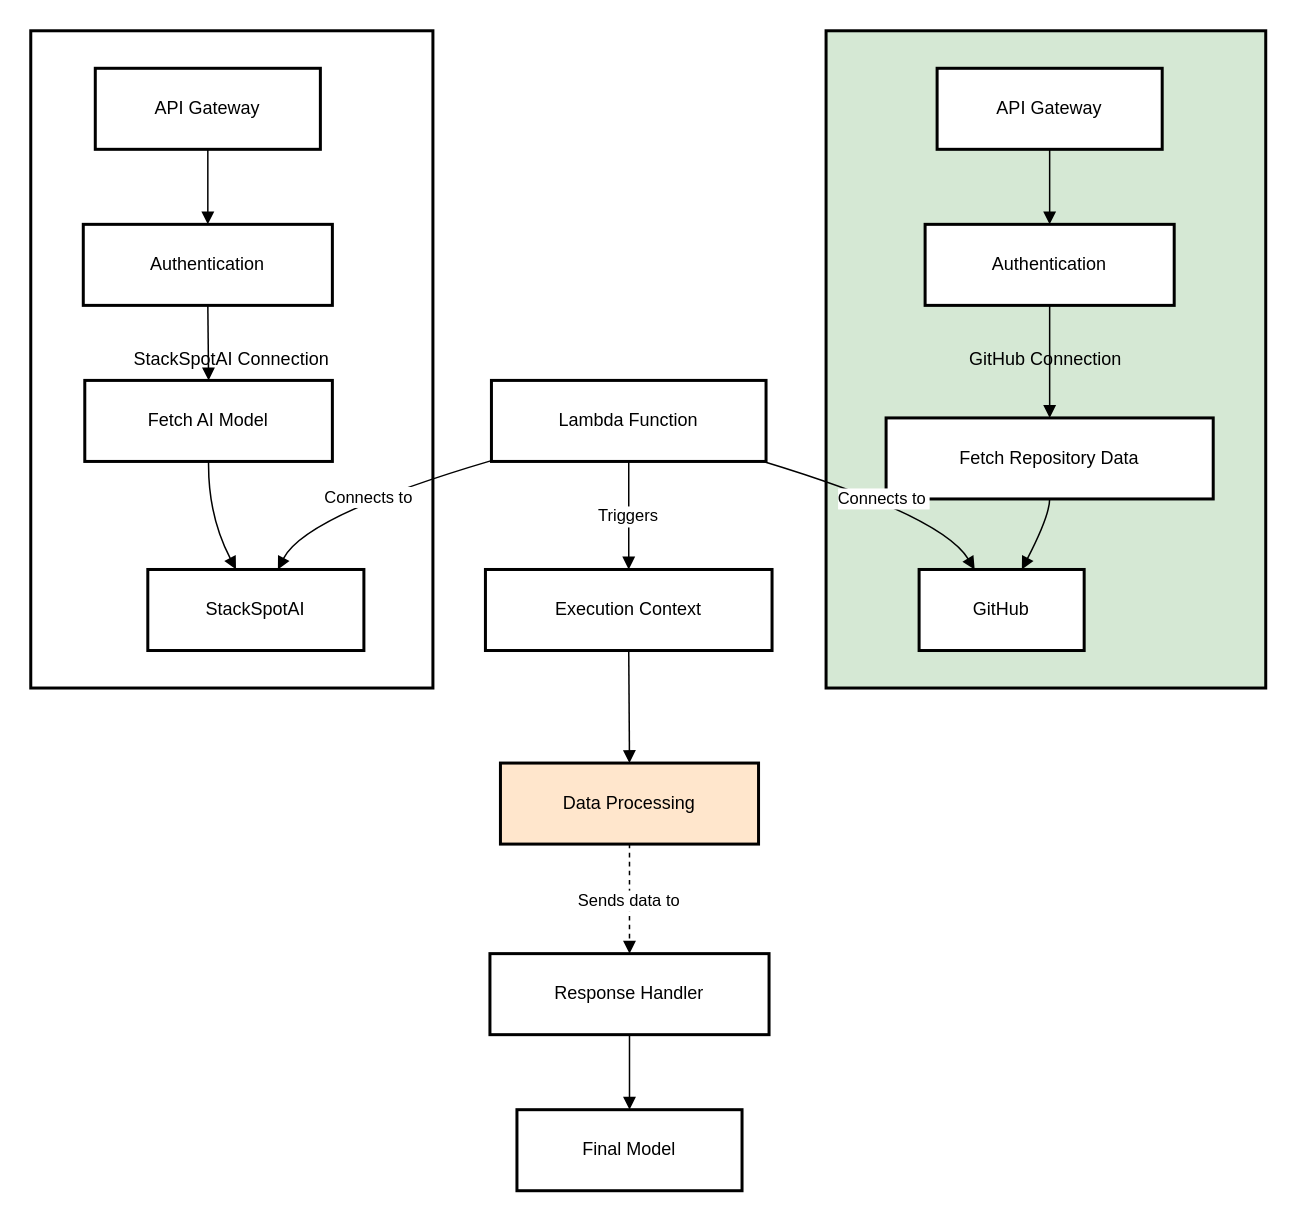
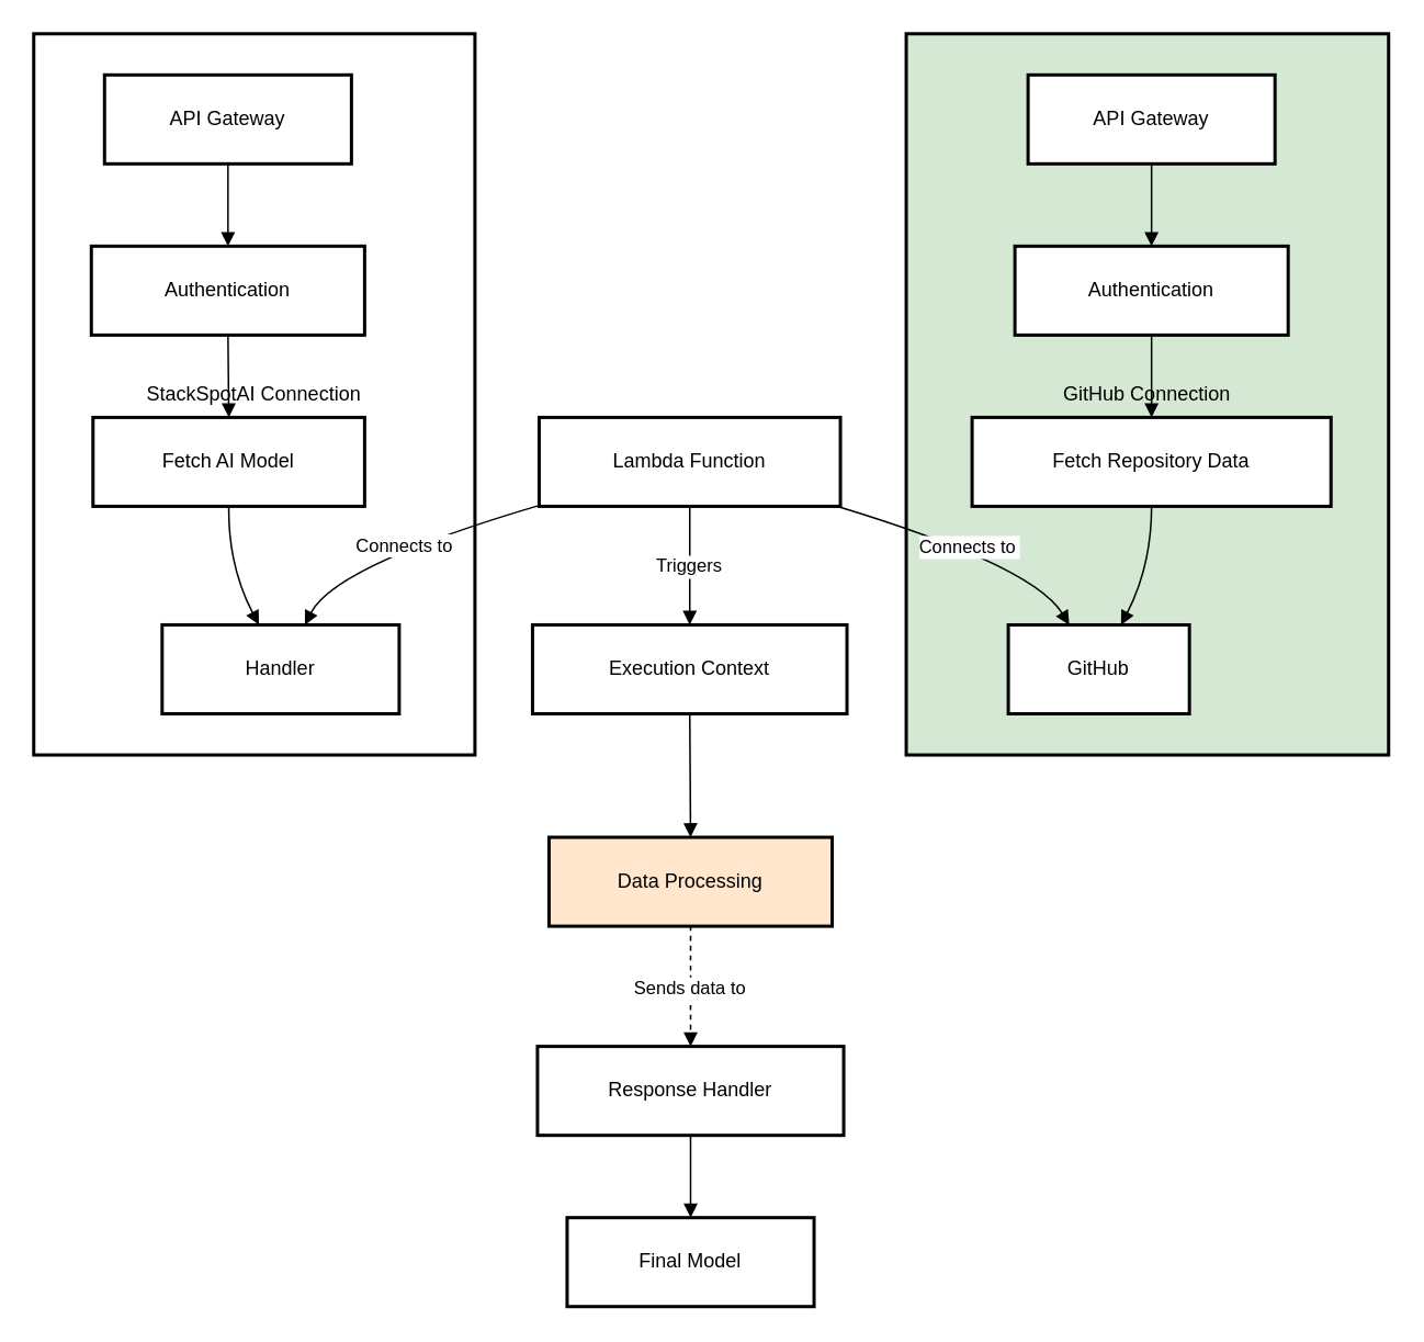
  <mxCell id="0" />
  <mxCell id="1" parent="0" />
  <mxCell id="2" value="StackSpotAI Connection" style="whiteSpace=wrap;strokeWidth=2;" vertex="1" parent="1"><mxGeometry x="20" y="20" width="268" height="438" as="geometry" /></mxCell>
  <mxCell id="3" value="GitHub Connection" style="whiteSpace=wrap;strokeWidth=2;fillColor=#d5e8d4;" vertex="1" parent="1"><mxGeometry x="550" y="20" width="293" height="438" as="geometry" /></mxCell>
  <mxCell id="4" value="Lambda Function" style="whiteSpace=wrap;strokeWidth=2;" vertex="1" parent="1"><mxGeometry x="327" y="253" width="183" height="54" as="geometry" /></mxCell>
  <mxCell id="5" value="GitHub" style="whiteSpace=wrap;strokeWidth=2;" vertex="1" parent="1"><mxGeometry x="612" y="379" width="110" height="54" as="geometry" /></mxCell>
- <mxCell id="6" value="StackSpotAI" style="whiteSpace=wrap;strokeWidth=2;" vertex="1" parent="1"><mxGeometry x="98" y="379" width="144" height="54" as="geometry" /></mxCell>
+ <mxCell id="6" value="Handler" style="whiteSpace=wrap;strokeWidth=2;" vertex="1" parent="1"><mxGeometry x="98" y="379" width="144" height="54" as="geometry" /></mxCell>
  <mxCell id="7" value="API Gateway" style="whiteSpace=wrap;strokeWidth=2;" vertex="1" parent="1"><mxGeometry x="624" y="45" width="150" height="54" as="geometry" /></mxCell>
  <mxCell id="8" value="Authentication" style="whiteSpace=wrap;strokeWidth=2;" vertex="1" parent="1"><mxGeometry x="616" y="149" width="166" height="54" as="geometry" /></mxCell>
- <mxCell id="9" value="Fetch Repository Data" style="whiteSpace=wrap;strokeWidth=2;" vertex="1" parent="1"><mxGeometry x="590" y="278" width="218" height="54" as="geometry" /></mxCell>
+ <mxCell id="9" value="Fetch Repository Data" style="whiteSpace=wrap;strokeWidth=2;" vertex="1" parent="1"><mxGeometry x="590" y="253" width="218" height="54" as="geometry" /></mxCell>
  <mxCell id="10" value="API Gateway" style="whiteSpace=wrap;strokeWidth=2;" vertex="1" parent="1"><mxGeometry x="63" y="45" width="150" height="54" as="geometry" /></mxCell>
  <mxCell id="11" value="Authentication" style="whiteSpace=wrap;strokeWidth=2;" vertex="1" parent="1"><mxGeometry x="55" y="149" width="166" height="54" as="geometry" /></mxCell>
  <mxCell id="12" value="Fetch AI Model" style="whiteSpace=wrap;strokeWidth=2;" vertex="1" parent="1"><mxGeometry x="56" y="253" width="165" height="54" as="geometry" /></mxCell>
  <mxCell id="13" value="Execution Context" style="whiteSpace=wrap;strokeWidth=2;" vertex="1" parent="1"><mxGeometry x="323" y="379" width="191" height="54" as="geometry" /></mxCell>
  <mxCell id="14" value="Data Processing" style="whiteSpace=wrap;strokeWidth=2;fillColor=#ffe6cc;" vertex="1" parent="1"><mxGeometry x="333" y="508" width="172" height="54" as="geometry" /></mxCell>
  <mxCell id="15" value="Response Handler" style="whiteSpace=wrap;strokeWidth=2;" vertex="1" parent="1"><mxGeometry x="326" y="635" width="186" height="54" as="geometry" /></mxCell>
  <mxCell id="16" value="Final Model" style="whiteSpace=wrap;strokeWidth=2;" vertex="1" parent="1"><mxGeometry x="344" y="739" width="150" height="54" as="geometry" /></mxCell>
  <mxCell id="17" value="Connects to" style="curved=1;startArrow=none;endArrow=block;exitX=0.99;exitY=1;entryX=0.34;entryY=0.01;" edge="1" parent="1" source="4" target="5"><mxGeometry relative="1" as="geometry"><Array as="points"><mxPoint x="627" y="343" /></Array></mxGeometry></mxCell>
  <mxCell id="18" value="Connects to" style="curved=1;startArrow=none;endArrow=block;exitX=0;exitY=0.99;entryX=0.6;entryY=0.01;" edge="1" parent="1" source="4" target="6"><mxGeometry relative="1" as="geometry"><Array as="points"><mxPoint x="203" y="343" /></Array></mxGeometry></mxCell>
  <mxCell id="19" value="" style="curved=1;startArrow=none;endArrow=block;exitX=0.5;exitY=1;entryX=0.5;entryY=0;" edge="1" parent="1" source="7" target="8"><mxGeometry relative="1" as="geometry"><Array as="points" /></mxGeometry></mxCell>
  <mxCell id="20" value="" style="curved=1;startArrow=none;endArrow=block;exitX=0.5;exitY=1;entryX=0.5;entryY=0;" edge="1" parent="1" source="8" target="9"><mxGeometry relative="1" as="geometry"><Array as="points" /></mxGeometry></mxCell>
  <mxCell id="21" value="" style="curved=1;startArrow=none;endArrow=block;exitX=0.5;exitY=1;entryX=0.62;entryY=0.01;" edge="1" parent="1" source="9" target="5"><mxGeometry relative="1" as="geometry"><Array as="points"><mxPoint x="699" y="343" /></Array></mxGeometry></mxCell>
  <mxCell id="22" value="" style="curved=1;startArrow=none;endArrow=block;exitX=0.5;exitY=1;entryX=0.5;entryY=0;" edge="1" parent="1" source="10" target="11"><mxGeometry relative="1" as="geometry"><Array as="points" /></mxGeometry></mxCell>
  <mxCell id="23" value="" style="curved=1;startArrow=none;endArrow=block;exitX=0.5;exitY=1;entryX=0.5;entryY=0;" edge="1" parent="1" source="11" target="12"><mxGeometry relative="1" as="geometry"><Array as="points" /></mxGeometry></mxCell>
  <mxCell id="24" value="" style="curved=1;startArrow=none;endArrow=block;exitX=0.5;exitY=1;entryX=0.41;entryY=0.01;" edge="1" parent="1" source="12" target="6"><mxGeometry relative="1" as="geometry"><Array as="points"><mxPoint x="138" y="343" /></Array></mxGeometry></mxCell>
  <mxCell id="25" value="Triggers" style="curved=1;startArrow=none;endArrow=block;exitX=0.5;exitY=1;entryX=0.5;entryY=0.01;" edge="1" parent="1" source="4" target="13"><mxGeometry relative="1" as="geometry"><Array as="points" /></mxGeometry></mxCell>
  <mxCell id="26" value="" style="curved=1;startArrow=none;endArrow=block;exitX=0.5;exitY=1.01;entryX=0.5;entryY=0.01;" edge="1" parent="1" source="13" target="14"><mxGeometry relative="1" as="geometry"><Array as="points" /></mxGeometry></mxCell>
  <mxCell id="27" value="Sends data to" style="curved=1;startArrow=none;endArrow=block;exitX=0.5;exitY=1.01;entryX=0.5;entryY=0;dashed=1;" edge="1" parent="1" source="14" target="15"><mxGeometry relative="1" as="geometry"><Array as="points" /></mxGeometry></mxCell>
  <mxCell id="28" value="" style="curved=1;startArrow=none;endArrow=block;exitX=0.5;exitY=1;entryX=0.5;entryY=0;" edge="1" parent="1" source="15" target="16"><mxGeometry relative="1" as="geometry"><Array as="points" /></mxGeometry></mxCell>
